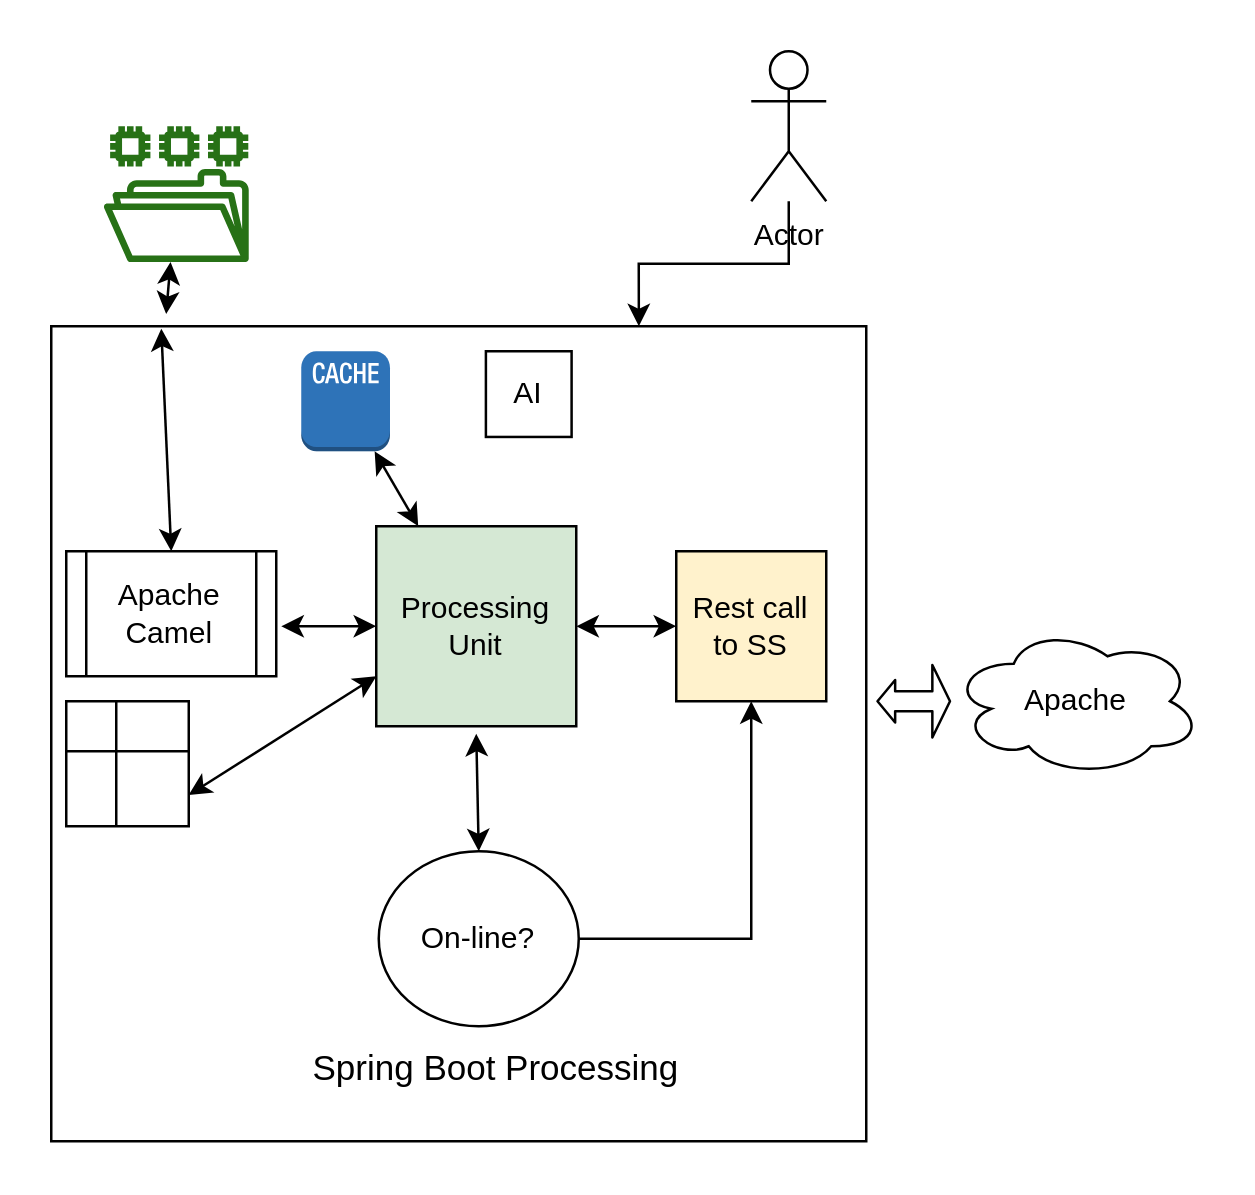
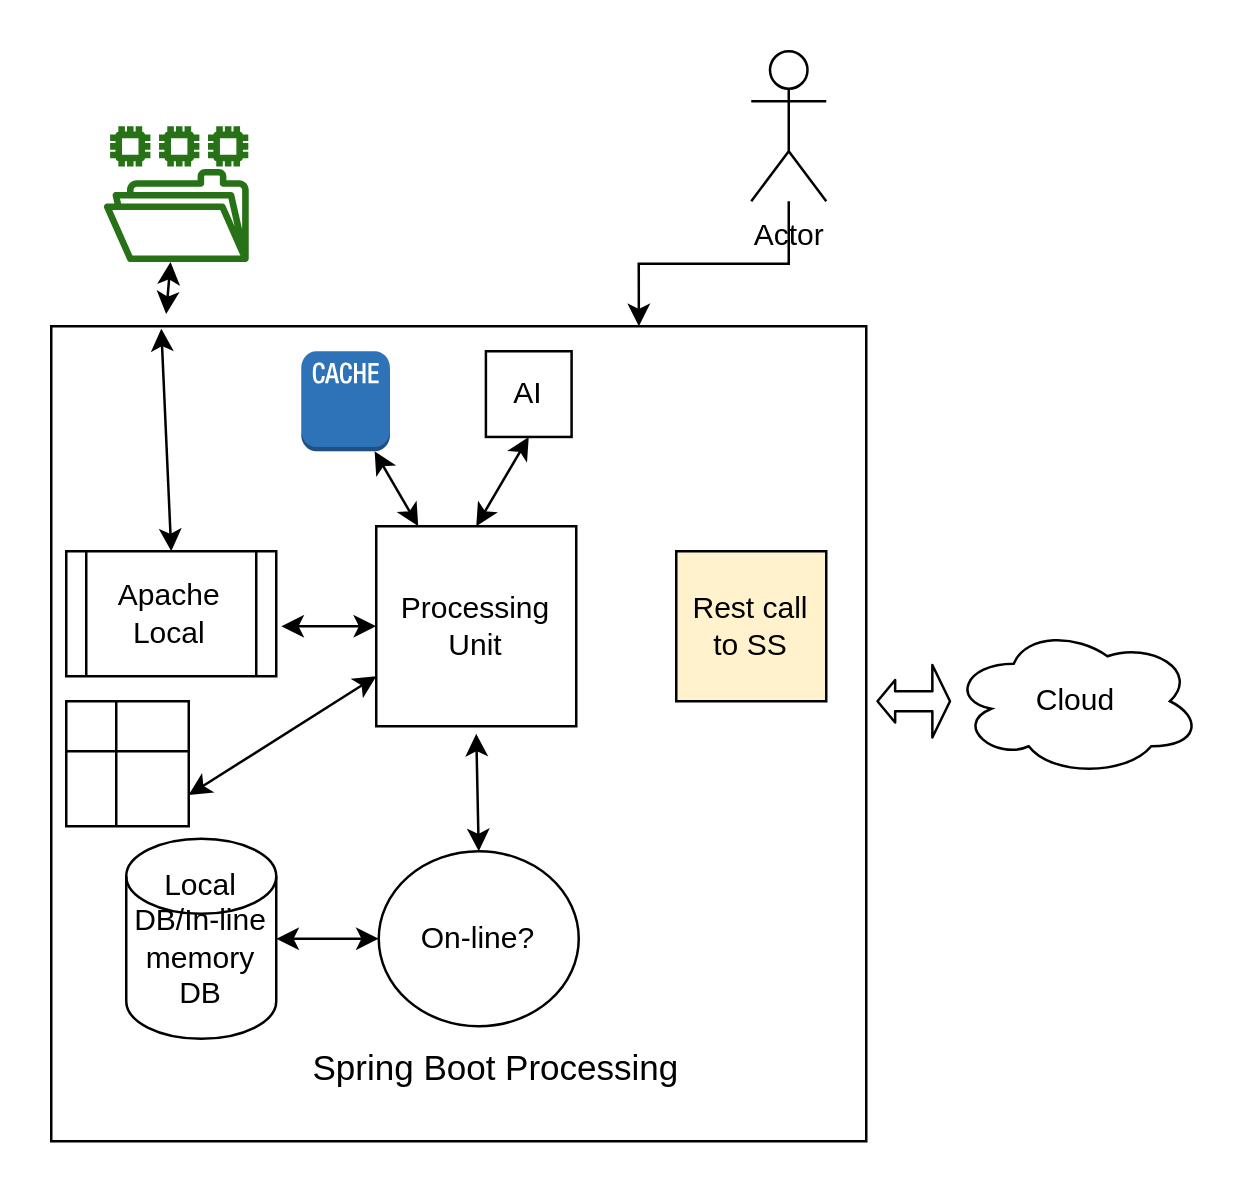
  <mxCell id="0" />
  <mxCell id="1" parent="0" />
  <mxCell id="2" value="" style="outlineConnect=0;fontColor=#232F3E;gradientColor=none;fillColor=#277116;strokeColor=none;dashed=0;verticalLabelPosition=bottom;verticalAlign=top;align=center;html=1;fontSize=12;fontStyle=0;aspect=fixed;pointerEvents=1;shape=mxgraph.aws4.file_system;" vertex="1" parent="1"><mxGeometry x="41" y="50" width="58" height="54.28" as="geometry" /></mxCell>
  <mxCell id="3" value="&lt;blockquote&gt;&lt;br&gt;&lt;/blockquote&gt;" style="whiteSpace=wrap;html=1;aspect=fixed;align=left;" vertex="1" parent="1"><mxGeometry x="20" y="130" width="326" height="326" as="geometry" /></mxCell>
  <mxCell id="4" value="" style="endArrow=classic;startArrow=classic;html=1;exitX=0.141;exitY=-0.015;exitDx=0;exitDy=0;exitPerimeter=0;" edge="1" parent="1" source="3" target="2"><mxGeometry width="50" height="50" relative="1" as="geometry"><mxPoint x="47" y="141" as="sourcePoint" /><mxPoint x="230" y="230" as="targetPoint" /></mxGeometry></mxCell>
- <mxCell id="5" value="Processing Unit" style="whiteSpace=wrap;html=1;aspect=fixed;fillColor=#d5e8d4;" vertex="1" parent="1"><mxGeometry x="150" y="210" width="80" height="80" as="geometry" /></mxCell>
+ <mxCell id="5" value="Processing Unit" style="whiteSpace=wrap;html=1;aspect=fixed;" vertex="1" parent="1"><mxGeometry x="150" y="210" width="80" height="80" as="geometry" /></mxCell>
  <mxCell id="6" value="Rest call to SS" style="whiteSpace=wrap;html=1;aspect=fixed;fillColor=#fff2cc;" vertex="1" parent="1"><mxGeometry x="270" y="220" width="60" height="60" as="geometry" /></mxCell>
  <mxCell id="7" value="AI" style="whiteSpace=wrap;html=1;aspect=fixed;" vertex="1" parent="1"><mxGeometry x="193.86" y="140" width="34.28" height="34.28" as="geometry" /></mxCell>
  <mxCell id="8" value="" style="endArrow=classic;startArrow=classic;html=1;entryX=0.135;entryY=0.003;entryDx=0;entryDy=0;entryPerimeter=0;exitX=0.5;exitY=0;exitDx=0;exitDy=0;" edge="1" parent="1" source="16" target="3"><mxGeometry width="50" height="50" relative="1" as="geometry"><mxPoint x="69.707" y="210" as="sourcePoint" /><mxPoint x="50" y="160" as="targetPoint" /></mxGeometry></mxCell>
  <mxCell id="9" value="" style="endArrow=classic;startArrow=classic;html=1;exitX=0;exitY=0.5;exitDx=0;exitDy=0;" edge="1" parent="1" source="5"><mxGeometry width="50" height="50" relative="1" as="geometry"><mxPoint x="180" y="280" as="sourcePoint" /><mxPoint x="112" y="250" as="targetPoint" /></mxGeometry></mxCell>
- <mxCell id="10" style="edgeStyle=orthogonalEdgeStyle;rounded=0;orthogonalLoop=1;jettySize=auto;html=1;" edge="1" parent="1" source="11" target="6"><mxGeometry relative="1" as="geometry" /></mxCell>
  <mxCell id="11" value="On-line?" style="ellipse;whiteSpace=wrap;html=1;" vertex="1" parent="1"><mxGeometry x="151" y="340" width="80" height="70" as="geometry" /></mxCell>
+ <mxCell id="12" value="Local DB/In-line memory DB" style="shape=cylinder2;whiteSpace=wrap;html=1;boundedLbl=1;backgroundOutline=1;size=15;" vertex="1" parent="1"><mxGeometry x="50" y="335" width="60" height="80" as="geometry" /></mxCell>
  <mxCell id="13" value="" style="endArrow=classic;startArrow=classic;html=1;exitX=0.5;exitY=0;exitDx=0;exitDy=0;" edge="1" parent="1" source="11"><mxGeometry width="50" height="50" relative="1" as="geometry"><mxPoint x="180" y="280" as="sourcePoint" /><mxPoint x="190" y="293" as="targetPoint" /></mxGeometry></mxCell>
- <mxCell id="14" value="" style="endArrow=classic;startArrow=classic;html=1;entryX=0;entryY=0.5;entryDx=0;entryDy=0;exitX=1;exitY=0.5;exitDx=0;exitDy=0;" edge="1" parent="1" source="5" target="6"><mxGeometry width="50" height="50" relative="1" as="geometry"><mxPoint x="180" y="280" as="sourcePoint" /><mxPoint x="230" y="230" as="targetPoint" /></mxGeometry></mxCell>
- <mxCell id="16" value="Apache Camel" style="shape=process;whiteSpace=wrap;html=1;backgroundOutline=1;" vertex="1" parent="1"><mxGeometry x="26" y="220" width="84" height="50" as="geometry" /></mxCell>
+ <mxCell id="15" value="" style="endArrow=classic;startArrow=classic;html=1;exitX=0;exitY=0.5;exitDx=0;exitDy=0;entryX=1;entryY=0.5;entryDx=0;entryDy=0;entryPerimeter=0;" edge="1" parent="1" source="11" target="12"><mxGeometry width="50" height="50" relative="1" as="geometry"><mxPoint x="160" y="260" as="sourcePoint" /><mxPoint x="122" y="260" as="targetPoint" /></mxGeometry></mxCell>
+ <mxCell id="16" value="Apache Local" style="shape=process;whiteSpace=wrap;html=1;backgroundOutline=1;" vertex="1" parent="1"><mxGeometry x="26" y="220" width="84" height="50" as="geometry" /></mxCell>
+ <mxCell id="17" value="" style="endArrow=classic;startArrow=classic;html=1;exitX=0.5;exitY=1;exitDx=0;exitDy=0;entryX=0.5;entryY=0;entryDx=0;entryDy=0;" edge="1" parent="1" source="7" target="5"><mxGeometry width="50" height="50" relative="1" as="geometry"><mxPoint x="170" y="270" as="sourcePoint" /><mxPoint x="132" y="270" as="targetPoint" /></mxGeometry></mxCell>
  <mxCell id="18" value="" style="shape=flexArrow;endArrow=classic;startArrow=classic;html=1;width=8;endSize=2.02;startWidth=8;startSize=2.02;" edge="1" parent="1"><mxGeometry width="50" height="50" relative="1" as="geometry"><mxPoint x="350" y="280" as="sourcePoint" /><mxPoint x="380" y="280" as="targetPoint" /></mxGeometry></mxCell>
- <mxCell id="19" value="Apache" style="ellipse;shape=cloud;whiteSpace=wrap;html=1;align=center;" vertex="1" parent="1"><mxGeometry x="380" y="250" width="100" height="60" as="geometry" /></mxCell>
+ <mxCell id="19" value="Cloud" style="ellipse;shape=cloud;whiteSpace=wrap;html=1;align=center;" vertex="1" parent="1"><mxGeometry x="380" y="250" width="100" height="60" as="geometry" /></mxCell>
  <mxCell id="20" value="" style="shape=internalStorage;whiteSpace=wrap;html=1;backgroundOutline=1;" vertex="1" parent="1"><mxGeometry x="26" y="280" width="49" height="50" as="geometry" /></mxCell>
  <mxCell id="21" value="" style="outlineConnect=0;dashed=0;verticalLabelPosition=bottom;verticalAlign=top;align=center;html=1;shape=mxgraph.aws3.cache_node;fillColor=#2E73B8;gradientColor=none;" vertex="1" parent="1"><mxGeometry x="120" y="140" width="35.5" height="40" as="geometry" /></mxCell>
  <mxCell id="22" style="edgeStyle=orthogonalEdgeStyle;rounded=0;orthogonalLoop=1;jettySize=auto;html=1;entryX=0.721;entryY=0;entryDx=0;entryDy=0;entryPerimeter=0;" edge="1" parent="1" source="23" target="3"><mxGeometry relative="1" as="geometry" /></mxCell>
  <mxCell id="23" value="Actor" style="shape=umlActor;verticalLabelPosition=bottom;verticalAlign=top;html=1;outlineConnect=0;" vertex="1" parent="1"><mxGeometry x="300" y="20" width="30" height="60" as="geometry" /></mxCell>
  <mxCell id="24" value="" style="endArrow=classic;startArrow=classic;html=1;" edge="1" parent="1" source="21" target="5"><mxGeometry width="50" height="50" relative="1" as="geometry"><mxPoint x="201" y="184.28" as="sourcePoint" /><mxPoint x="200" y="220" as="targetPoint" /></mxGeometry></mxCell>
  <mxCell id="25" value="" style="endArrow=classic;startArrow=classic;html=1;exitX=1;exitY=0.75;exitDx=0;exitDy=0;entryX=0;entryY=0.75;entryDx=0;entryDy=0;" edge="1" parent="1" source="20" target="5"><mxGeometry width="50" height="50" relative="1" as="geometry"><mxPoint x="159.361" y="190" as="sourcePoint" /><mxPoint x="176.778" y="220" as="targetPoint" /></mxGeometry></mxCell>
  <mxCell id="26" value="&lt;h1 style=&quot;font-size: 14px&quot;&gt;&lt;span style=&quot;font-weight: normal&quot;&gt;Spring Boot Processing&lt;/span&gt;&lt;/h1&gt;" style="text;html=1;strokeColor=none;fillColor=none;spacing=5;spacingTop=-20;whiteSpace=wrap;overflow=hidden;rounded=0;" vertex="1" parent="1"><mxGeometry x="120" y="420" width="190" height="22.86" as="geometry" /></mxCell>
